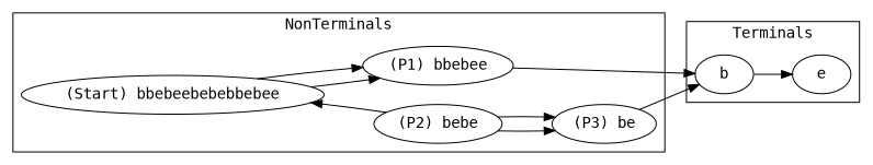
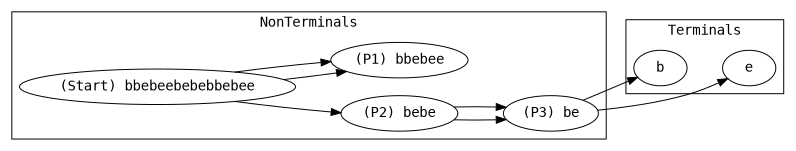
  digraph {
    fontname="DejaVu Sans Mono"
    rankdir=LR
    node [fontname="DejaVu Sans Mono"]
    edge [fontname="DejaVu Sans Mono"]
    "(Start) bbebeebebebbebee"
    "(P1) bbebee"
    "(P2) bebe"
    "(P3) be"
    b
    e
    subgraph cluster_1 {
      label=NonTerminals
      "(Start) bbebeebebebbebee"
      "(P1) bbebee"
      "(P2) bebe"
      "(P3) be"
    }
    subgraph cluster_2 {
      label=Terminals
      rank=same
      b
      e
    }
    "(Start) bbebeebebebbebee" -> "(P1) bbebee"
    "(Start) bbebeebebebbebee" -> "(P1) bbebee"
-   "(P2) bebe" -> "(Start) bbebeebebebbebee"
-   "(P1) bbebee" -> b
+   "(Start) bbebeebebebbebee" -> "(P2) bebe"
    "(P2) bebe" -> "(P3) be"
    "(P2) bebe" -> "(P3) be"
    "(P3) be" -> b
-   b -> e
+   "(P3) be" -> e
  }
